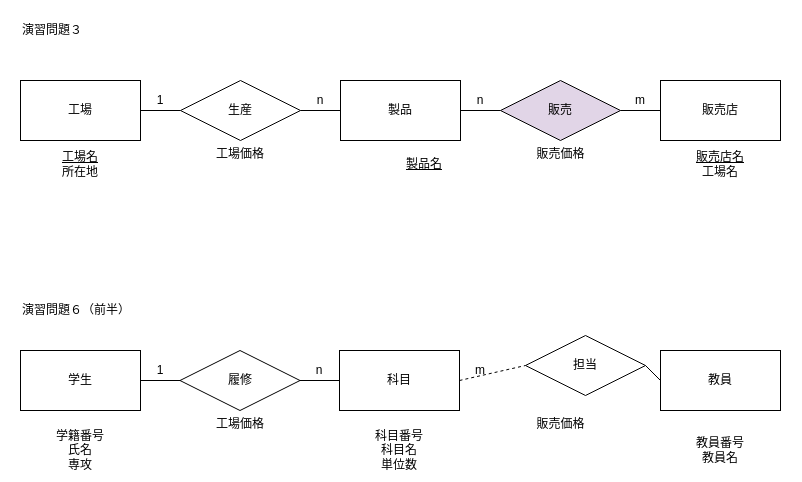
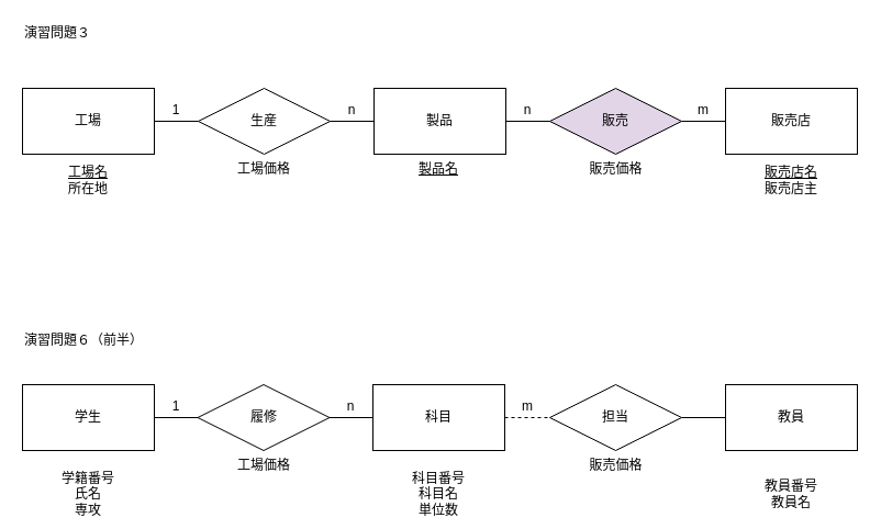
  <mxCell id="0" />
  <mxCell id="1" parent="0" />
  <mxCell id="2" value="工場" style="rounded=0;whiteSpace=wrap;html=1;" parent="1" vertex="1"><mxGeometry x="20" y="80" width="120" height="60" as="geometry" /></mxCell>
  <mxCell id="3" value="&lt;u&gt;工場名&lt;/u&gt;&lt;br&gt;所在地" style="text;html=1;strokeColor=none;fillColor=none;align=center;verticalAlign=middle;whiteSpace=wrap;rounded=0;" parent="1" vertex="1"><mxGeometry x="60" y="154" width="40" height="20" as="geometry" /></mxCell>
  <mxCell id="4" value="製品" style="rounded=0;whiteSpace=wrap;html=1;" parent="1" vertex="1"><mxGeometry x="340" y="80" width="120" height="60" as="geometry" /></mxCell>
- <mxCell id="5" value="&lt;u&gt;製品名&lt;/u&gt;" style="text;html=1;strokeColor=none;fillColor=none;align=center;verticalAlign=middle;whiteSpace=wrap;rounded=0;" parent="1" vertex="1"><mxGeometry x="404" y="154" width="40" height="20" as="geometry" /></mxCell>
+ <mxCell id="5" value="&lt;u&gt;製品名&lt;/u&gt;" style="text;html=1;strokeColor=none;fillColor=none;align=center;verticalAlign=middle;whiteSpace=wrap;rounded=0;" parent="1" vertex="1"><mxGeometry x="379" y="144" width="40" height="20" as="geometry" /></mxCell>
  <mxCell id="6" value="生産" style="rhombus;whiteSpace=wrap;html=1;" parent="1" vertex="1"><mxGeometry x="180" y="80" width="120" height="60" as="geometry" /></mxCell>
  <mxCell id="7" value="販売" style="rhombus;whiteSpace=wrap;html=1;fillColor=#e1d5e7;" parent="1" vertex="1"><mxGeometry x="500" y="80" width="120" height="60" as="geometry" /></mxCell>
  <mxCell id="8" value="販売店" style="rounded=0;whiteSpace=wrap;html=1;" parent="1" vertex="1"><mxGeometry x="660" y="80" width="120" height="60" as="geometry" /></mxCell>
- <mxCell id="9" value="&lt;u&gt;販売店名&lt;/u&gt;&lt;br&gt;工場名" style="text;html=1;strokeColor=none;fillColor=none;align=center;verticalAlign=middle;whiteSpace=wrap;rounded=0;" parent="1" vertex="1"><mxGeometry x="673" y="154" width="94" height="20" as="geometry" /></mxCell>
+ <mxCell id="9" value="&lt;u&gt;販売店名&lt;/u&gt;&lt;br&gt;販売店主" style="text;html=1;strokeColor=none;fillColor=none;align=center;verticalAlign=middle;whiteSpace=wrap;rounded=0;" parent="1" vertex="1"><mxGeometry x="673" y="154" width="94" height="20" as="geometry" /></mxCell>
  <mxCell id="10" value="" style="endArrow=none;html=1;entryX=0;entryY=0.5;entryDx=0;entryDy=0;exitX=1;exitY=0.5;exitDx=0;exitDy=0;" parent="1" source="2" target="6" edge="1"><mxGeometry width="50" height="50" relative="1" as="geometry"><mxPoint x="140" y="110" as="sourcePoint" /><mxPoint x="190" y="60" as="targetPoint" /></mxGeometry></mxCell>
  <mxCell id="11" value="" style="endArrow=none;html=1;entryX=0;entryY=0.5;entryDx=0;entryDy=0;exitX=1;exitY=0.5;exitDx=0;exitDy=0;" parent="1" source="6" target="4" edge="1"><mxGeometry width="50" height="50" relative="1" as="geometry"><mxPoint x="300" y="110" as="sourcePoint" /><mxPoint x="340" y="110" as="targetPoint" /></mxGeometry></mxCell>
  <mxCell id="12" value="" style="endArrow=none;html=1;entryX=0;entryY=0.5;entryDx=0;entryDy=0;exitX=1;exitY=0.5;exitDx=0;exitDy=0;" parent="1" source="4" target="7" edge="1"><mxGeometry width="50" height="50" relative="1" as="geometry"><mxPoint x="460" y="110" as="sourcePoint" /><mxPoint x="500" y="109" as="targetPoint" /></mxGeometry></mxCell>
  <mxCell id="13" value="" style="endArrow=none;html=1;entryX=0;entryY=0.5;entryDx=0;entryDy=0;exitX=1;exitY=0.5;exitDx=0;exitDy=0;" parent="1" source="7" target="8" edge="1"><mxGeometry width="50" height="50" relative="1" as="geometry"><mxPoint x="620" y="110" as="sourcePoint" /><mxPoint x="660" y="110" as="targetPoint" /></mxGeometry></mxCell>
  <mxCell id="14" value="1" style="text;html=1;strokeColor=none;fillColor=none;align=center;verticalAlign=middle;whiteSpace=wrap;rounded=0;" parent="1" vertex="1"><mxGeometry x="140" y="90" width="40" height="20" as="geometry" /></mxCell>
  <mxCell id="15" value="n" style="text;html=1;strokeColor=none;fillColor=none;align=center;verticalAlign=middle;whiteSpace=wrap;rounded=0;" parent="1" vertex="1"><mxGeometry x="300" y="90" width="40" height="20" as="geometry" /></mxCell>
  <mxCell id="16" value="工場価格" style="text;html=1;strokeColor=none;fillColor=none;align=center;verticalAlign=middle;whiteSpace=wrap;rounded=0;" parent="1" vertex="1"><mxGeometry x="215" y="144" width="50" height="20" as="geometry" /></mxCell>
  <mxCell id="17" value="販売価格" style="text;html=1;strokeColor=none;fillColor=none;align=center;verticalAlign=middle;whiteSpace=wrap;rounded=0;" parent="1" vertex="1"><mxGeometry x="532.5" y="144" width="55" height="20" as="geometry" /></mxCell>
  <mxCell id="18" value="n" style="text;html=1;strokeColor=none;fillColor=none;align=center;verticalAlign=middle;whiteSpace=wrap;rounded=0;" parent="1" vertex="1"><mxGeometry x="460" y="90" width="40" height="20" as="geometry" /></mxCell>
  <mxCell id="19" value="m" style="text;html=1;strokeColor=none;fillColor=none;align=center;verticalAlign=middle;whiteSpace=wrap;rounded=0;" parent="1" vertex="1"><mxGeometry x="620" y="90" width="40" height="20" as="geometry" /></mxCell>
  <mxCell id="20" value="学生" style="rounded=0;whiteSpace=wrap;html=1;" vertex="1" parent="1"><mxGeometry x="20" y="350" width="120" height="60" as="geometry" /></mxCell>
  <mxCell id="21" value="演習問題３" style="text;html=1;strokeColor=none;fillColor=none;align=left;verticalAlign=middle;whiteSpace=wrap;rounded=0;" vertex="1" parent="1"><mxGeometry x="20" y="20" width="170" height="20" as="geometry" /></mxCell>
  <mxCell id="22" value="演習問題６（前半）" style="text;html=1;strokeColor=none;fillColor=none;align=left;verticalAlign=middle;whiteSpace=wrap;rounded=0;" vertex="1" parent="1"><mxGeometry x="20" y="300" width="150" height="20" as="geometry" /></mxCell>
  <mxCell id="23" value="学籍番号&lt;br&gt;氏名&lt;br&gt;専攻" style="text;html=1;strokeColor=none;fillColor=none;align=center;verticalAlign=middle;whiteSpace=wrap;rounded=0;" vertex="1" parent="1"><mxGeometry x="40" y="440" width="80" height="20" as="geometry" /></mxCell>
  <mxCell id="24" value="科目" style="rounded=0;whiteSpace=wrap;html=1;align=center;" vertex="1" parent="1"><mxGeometry x="339" y="350" width="120" height="60" as="geometry" /></mxCell>
  <mxCell id="25" value="科目番号&lt;br&gt;科目名&lt;br&gt;単位数" style="text;html=1;strokeColor=none;fillColor=none;align=center;verticalAlign=middle;whiteSpace=wrap;rounded=0;" vertex="1" parent="1"><mxGeometry x="359" y="440" width="80" height="20" as="geometry" /></mxCell>
  <mxCell id="26" value="教員" style="rounded=0;whiteSpace=wrap;html=1;align=center;" vertex="1" parent="1"><mxGeometry x="660" y="350" width="120" height="60" as="geometry" /></mxCell>
  <mxCell id="27" value="教員番号&lt;br&gt;教員名" style="text;html=1;strokeColor=none;fillColor=none;align=center;verticalAlign=middle;whiteSpace=wrap;rounded=0;" vertex="1" parent="1"><mxGeometry x="680" y="440" width="80" height="20" as="geometry" /></mxCell>
  <mxCell id="28" value="履修" style="rhombus;whiteSpace=wrap;html=1;" vertex="1" parent="1"><mxGeometry x="179.5" y="350" width="120" height="60" as="geometry" /></mxCell>
  <mxCell id="29" value="工場価格" style="text;html=1;strokeColor=none;fillColor=none;align=center;verticalAlign=middle;whiteSpace=wrap;rounded=0;" vertex="1" parent="1"><mxGeometry x="214.5" y="414" width="50" height="20" as="geometry" /></mxCell>
- <mxCell id="30" value="担当" style="rhombus;whiteSpace=wrap;html=1;" vertex="1" parent="1"><mxGeometry x="525" y="335" width="120" height="60" as="geometry" /></mxCell>
+ <mxCell id="30" value="担当" style="rhombus;whiteSpace=wrap;html=1;" vertex="1" parent="1"><mxGeometry x="500" y="350" width="120" height="60" as="geometry" /></mxCell>
  <mxCell id="31" value="販売価格" style="text;html=1;strokeColor=none;fillColor=none;align=center;verticalAlign=middle;whiteSpace=wrap;rounded=0;" vertex="1" parent="1"><mxGeometry x="532.5" y="414" width="55" height="20" as="geometry" /></mxCell>
  <mxCell id="32" value="" style="endArrow=none;html=1;entryX=1;entryY=0.5;entryDx=0;entryDy=0;exitX=0;exitY=0.5;exitDx=0;exitDy=0;" edge="1" parent="1" source="28" target="20"><mxGeometry width="50" height="50" relative="1" as="geometry"><mxPoint x="20" y="540" as="sourcePoint" /><mxPoint x="70" y="490" as="targetPoint" /></mxGeometry></mxCell>
  <mxCell id="33" value="" style="endArrow=none;html=1;entryX=1;entryY=0.5;entryDx=0;entryDy=0;exitX=0;exitY=0.5;exitDx=0;exitDy=0;" edge="1" parent="1" source="24" target="28"><mxGeometry width="50" height="50" relative="1" as="geometry"><mxPoint x="20" y="540" as="sourcePoint" /><mxPoint x="70" y="490" as="targetPoint" /></mxGeometry></mxCell>
  <mxCell id="34" value="" style="endArrow=none;html=1;exitX=1;exitY=0.5;exitDx=0;exitDy=0;entryX=0;entryY=0.5;entryDx=0;entryDy=0;dashed=1;" edge="1" parent="1" source="24" target="30"><mxGeometry width="50" height="50" relative="1" as="geometry"><mxPoint x="450" y="474" as="sourcePoint" /><mxPoint x="500" y="424" as="targetPoint" /></mxGeometry></mxCell>
  <mxCell id="35" value="" style="endArrow=none;html=1;exitX=1;exitY=0.5;exitDx=0;exitDy=0;entryX=0;entryY=0.5;entryDx=0;entryDy=0;" edge="1" parent="1" source="30" target="26"><mxGeometry width="50" height="50" relative="1" as="geometry"><mxPoint x="600" y="485" as="sourcePoint" /><mxPoint x="650" y="435" as="targetPoint" /></mxGeometry></mxCell>
  <mxCell id="36" value="1" style="text;html=1;strokeColor=none;fillColor=none;align=center;verticalAlign=middle;whiteSpace=wrap;rounded=0;" vertex="1" parent="1"><mxGeometry x="139.5" y="360" width="40" height="20" as="geometry" /></mxCell>
  <mxCell id="37" value="n" style="text;html=1;strokeColor=none;fillColor=none;align=center;verticalAlign=middle;whiteSpace=wrap;rounded=0;" vertex="1" parent="1"><mxGeometry x="299" y="360" width="40" height="20" as="geometry" /></mxCell>
  <mxCell id="38" value="m" style="text;html=1;strokeColor=none;fillColor=none;align=center;verticalAlign=middle;whiteSpace=wrap;rounded=0;direction=south;" vertex="1" parent="1"><mxGeometry x="470" y="350" width="20" height="40" as="geometry" /></mxCell>
